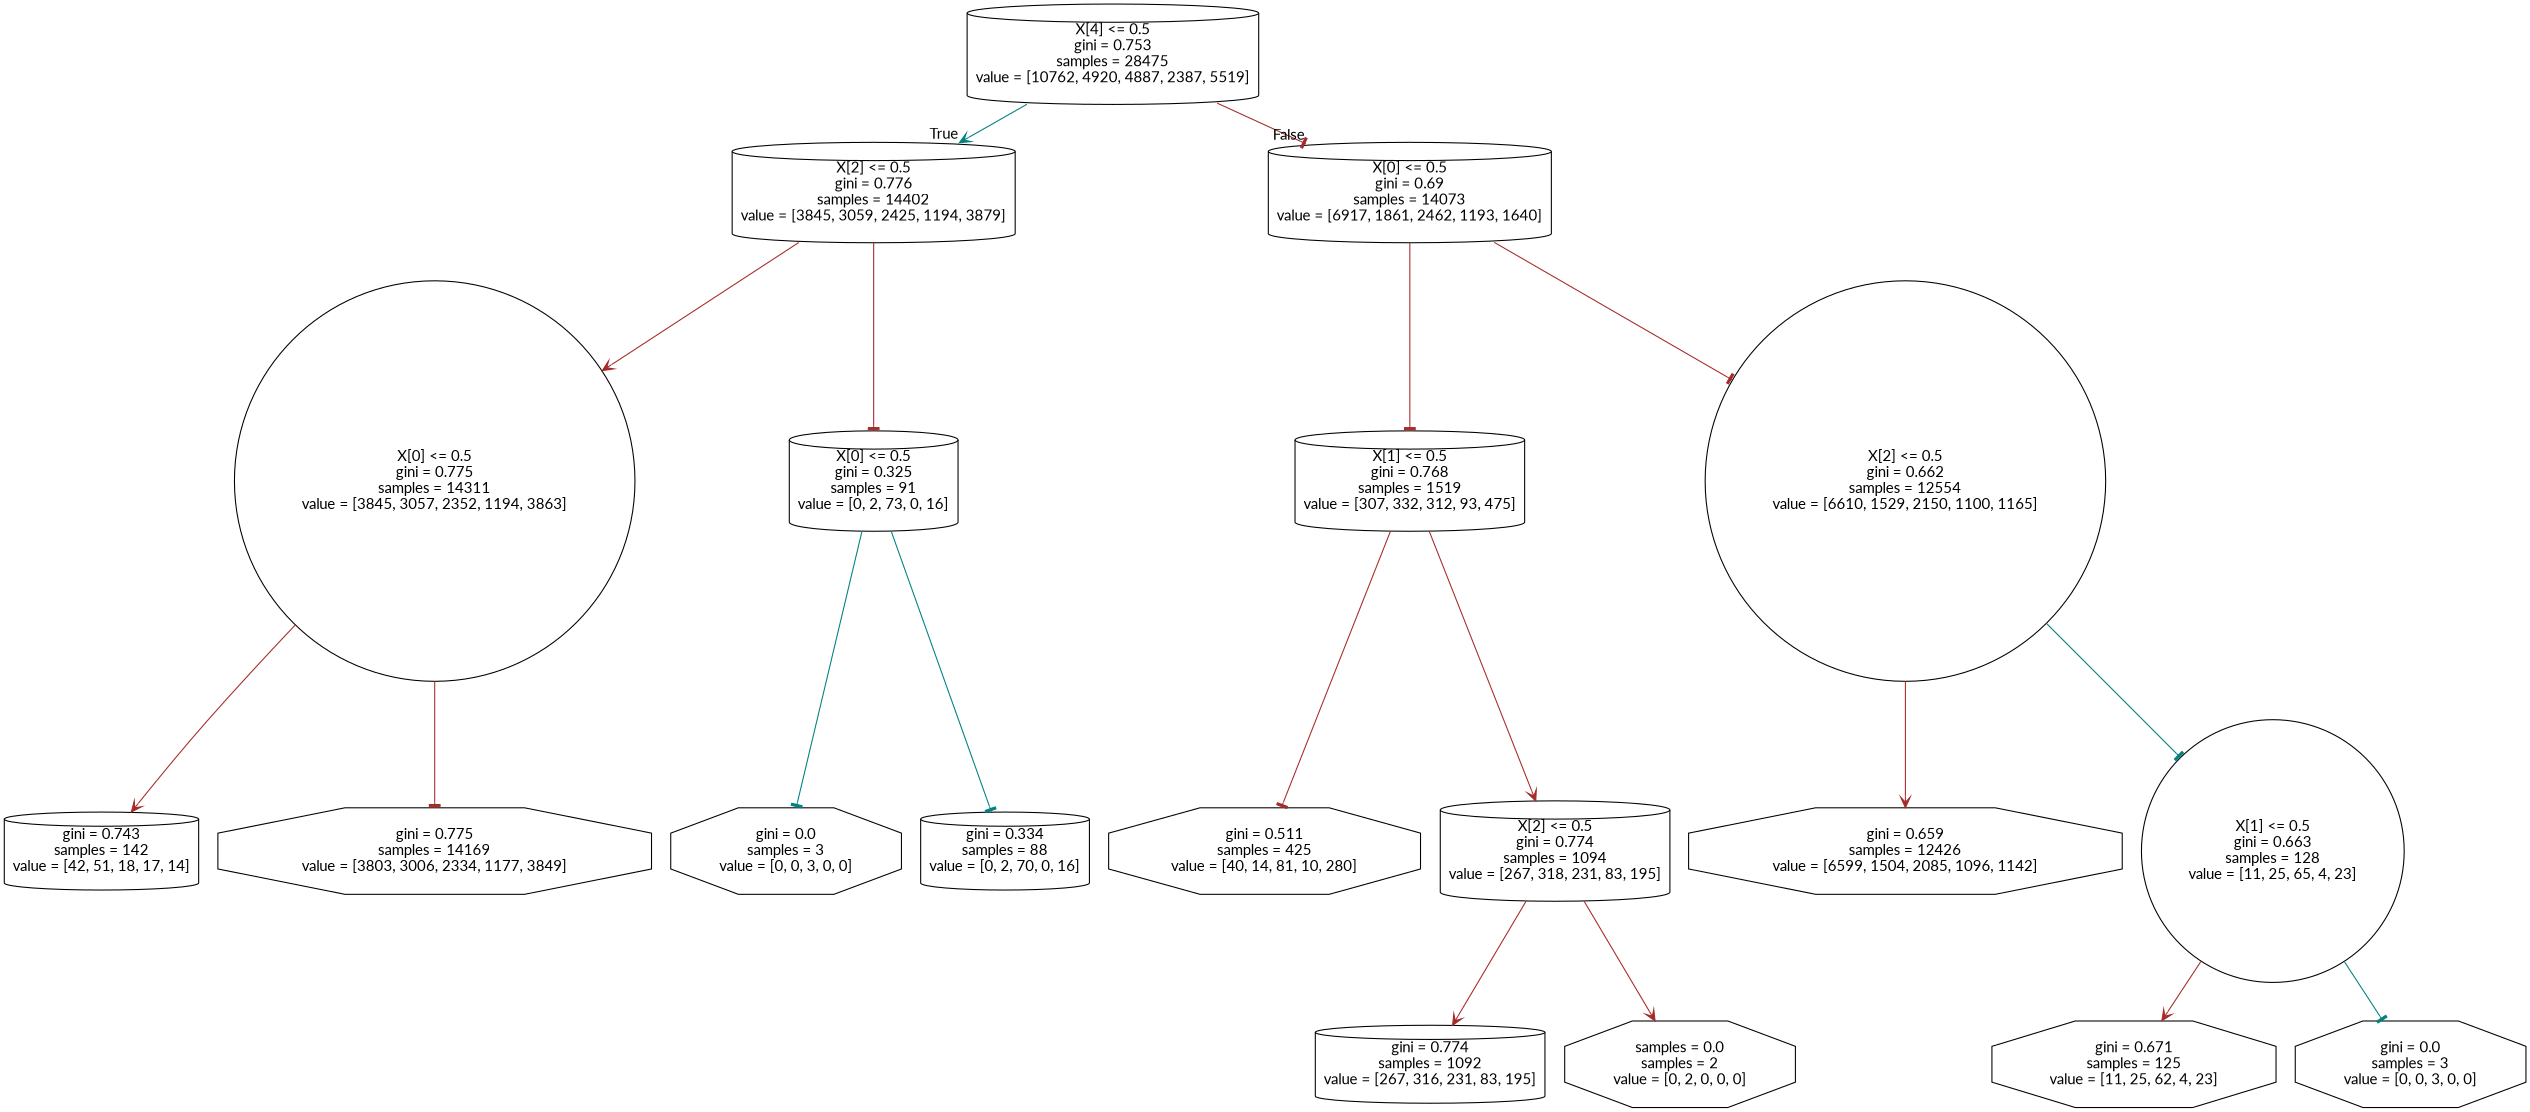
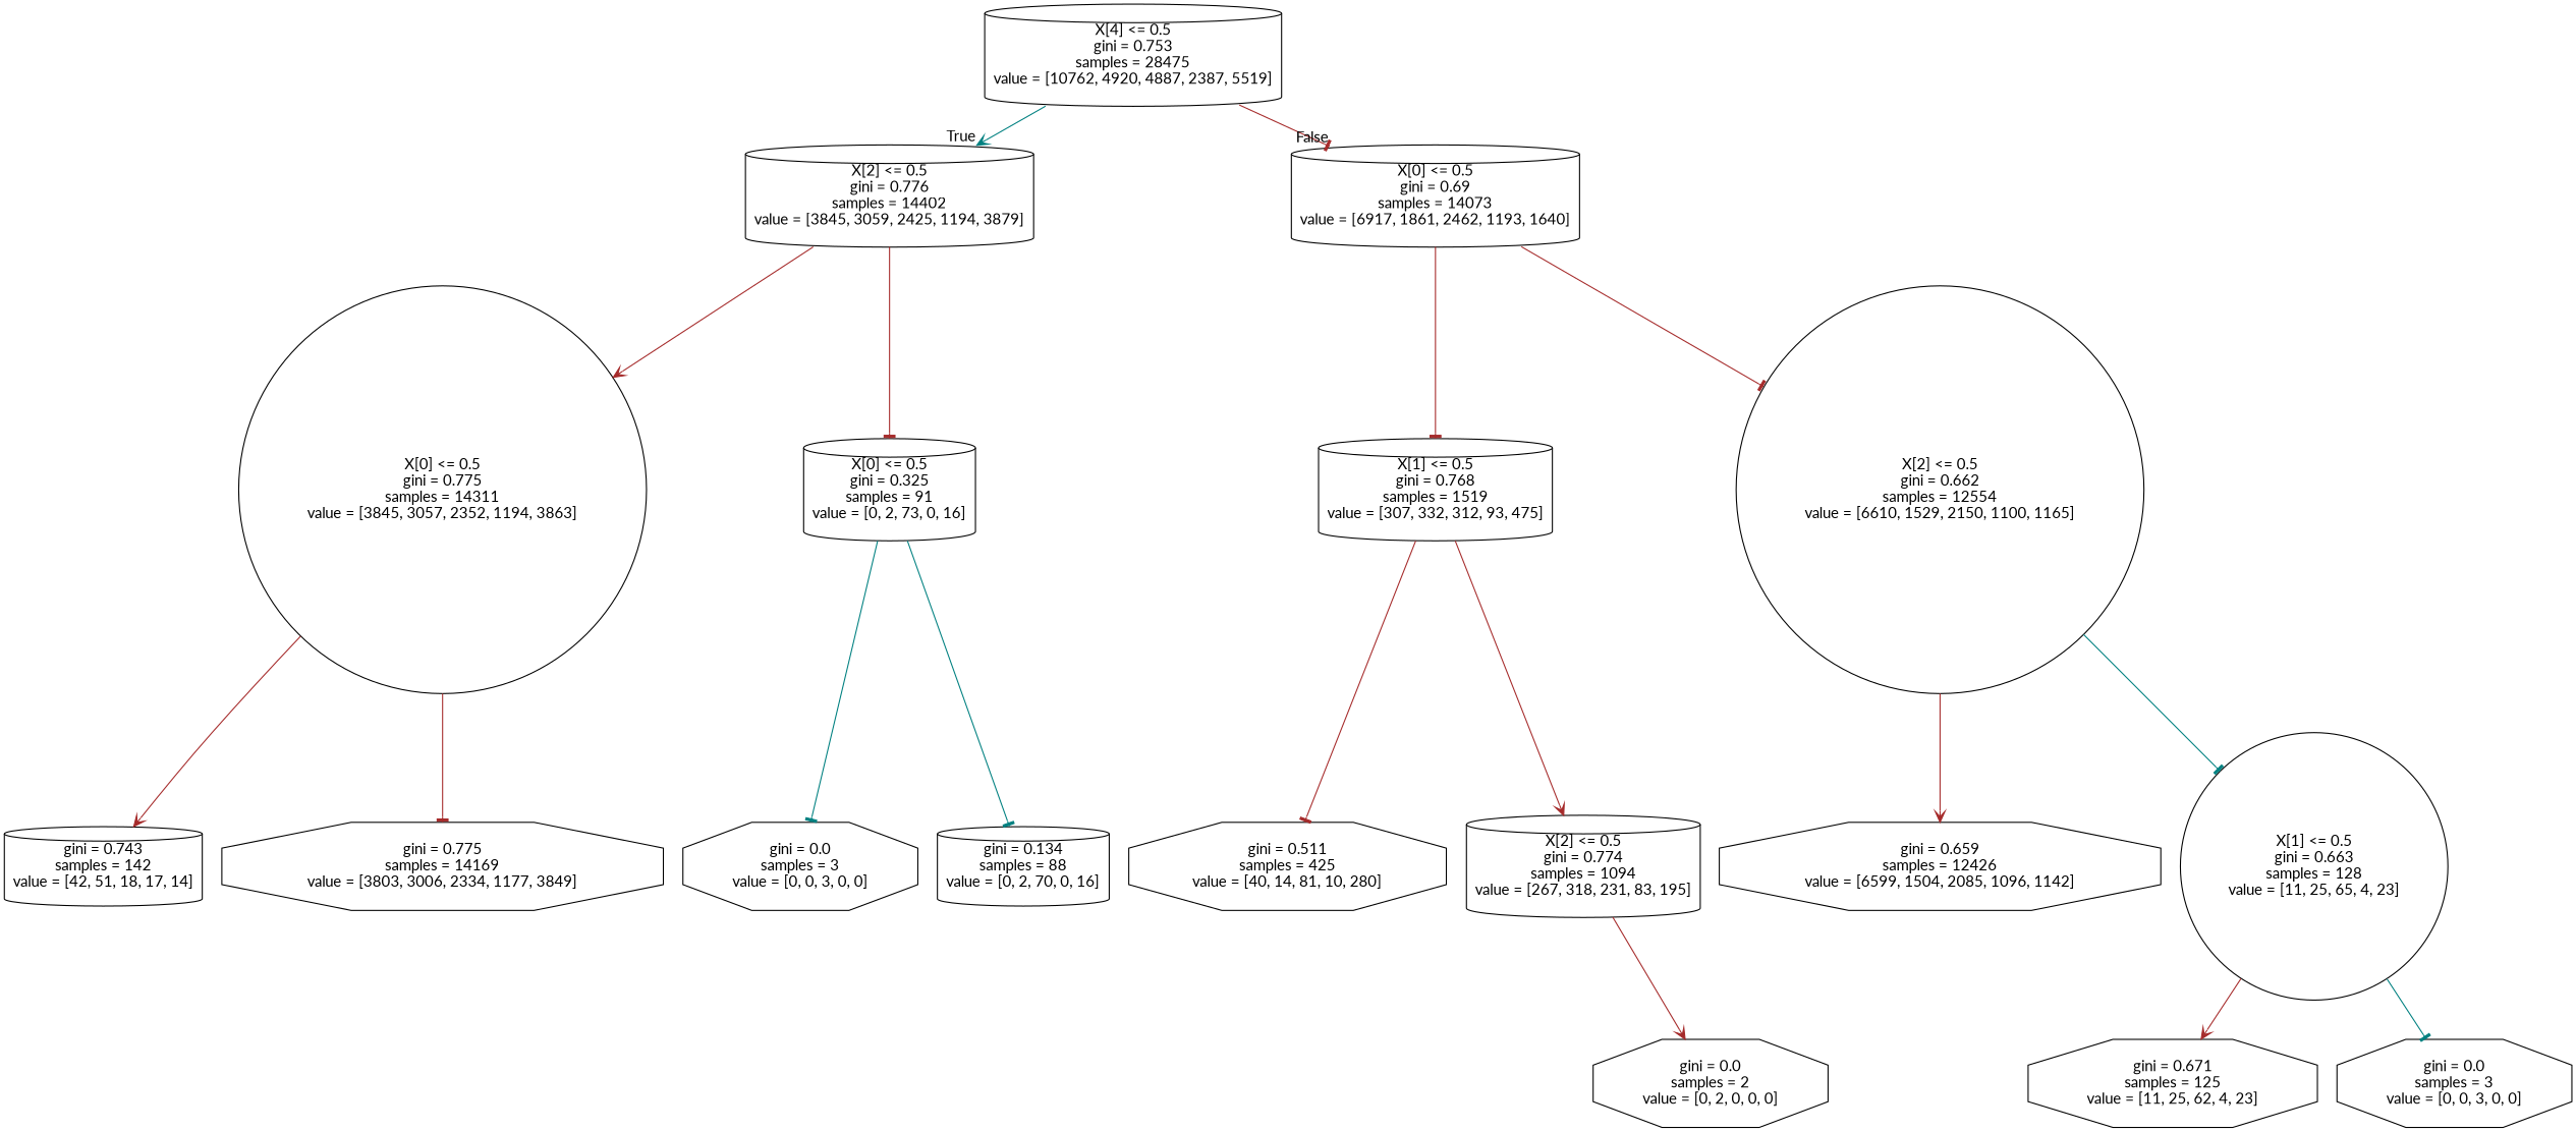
  digraph {
    fontname=Lato
    node [fontname=Lato shape=cylinder]
    edge [arrowhead=tee color=brown fontname=Lato]
    n1 [label="X[4] <= 0.5\ngini = 0.753\nsamples = 28475\nvalue = [10762, 4920, 4887, 2387, 5519]"]
    n2 [label="X[2] <= 0.5\ngini = 0.776\nsamples = 14402\nvalue = [3845, 3059, 2425, 1194, 3879]"]
    n3 [label="X[0] <= 0.5\ngini = 0.69\nsamples = 14073\nvalue = [6917, 1861, 2462, 1193, 1640]"]
    n4 [label="X[0] <= 0.5\ngini = 0.775\nsamples = 14311\nvalue = [3845, 3057, 2352, 1194, 3863]" shape=circle]
    n5 [label="X[0] <= 0.5\ngini = 0.325\nsamples = 91\nvalue = [0, 2, 73, 0, 16]"]
    n6 [label="X[1] <= 0.5\ngini = 0.768\nsamples = 1519\nvalue = [307, 332, 312, 93, 475]"]
    n7 [label="X[2] <= 0.5\ngini = 0.662\nsamples = 12554\nvalue = [6610, 1529, 2150, 1100, 1165]" shape=circle]
    n8 [label="gini = 0.743\nsamples = 142\nvalue = [42, 51, 18, 17, 14]"]
    n9 [label="gini = 0.775\nsamples = 14169\nvalue = [3803, 3006, 2334, 1177, 3849]" shape=octagon]
    n10 [label="gini = 0.0\nsamples = 3\nvalue = [0, 0, 3, 0, 0]" shape=octagon]
-   n11 [label="gini = 0.334\nsamples = 88\nvalue = [0, 2, 70, 0, 16]"]
+   n11 [label="gini = 0.134\nsamples = 88\nvalue = [0, 2, 70, 0, 16]"]
    n12 [label="gini = 0.511\nsamples = 425\nvalue = [40, 14, 81, 10, 280]" shape=octagon]
    n13 [label="X[2] <= 0.5\ngini = 0.774\nsamples = 1094\nvalue = [267, 318, 231, 83, 195]"]
    n14 [label="gini = 0.659\nsamples = 12426\nvalue = [6599, 1504, 2085, 1096, 1142]" shape=octagon]
    n15 [label="X[1] <= 0.5\ngini = 0.663\nsamples = 128\nvalue = [11, 25, 65, 4, 23]" shape=circle]
-   n16 [label="gini = 0.774\nsamples = 1092\nvalue = [267, 316, 231, 83, 195]"]
-   n17 [label="samples = 0.0\nsamples = 2\nvalue = [0, 2, 0, 0, 0]" shape=octagon]
+   n17 [label="gini = 0.0\nsamples = 2\nvalue = [0, 2, 0, 0, 0]" shape=octagon]
    n18 [label="gini = 0.671\nsamples = 125\nvalue = [11, 25, 62, 4, 23]" shape=octagon]
    n19 [label="gini = 0.0\nsamples = 3\nvalue = [0, 0, 3, 0, 0]" shape=octagon]
    n1 -> n2 [arrowhead=vee color=teal headlabel=True labelangle=45 labeldistance=2.5]
    n1 -> n3 [headlabel=False labelangle=-45 labeldistance=2.5]
    n2 -> n4 [arrowhead=vee]
    n2 -> n5
    n3 -> n6
    n3 -> n7
    n4 -> n8 [arrowhead=vee]
    n4 -> n9
    n5 -> n10 [color=teal]
    n5 -> n11 [color=teal]
    n6 -> n12
    n6 -> n13 [arrowhead=vee]
    n7 -> n14 [arrowhead=vee]
    n7 -> n15 [color=teal]
-   n13 -> n16 [arrowhead=vee]
    n13 -> n17 [arrowhead=vee]
    n15 -> n18 [arrowhead=vee]
    n15 -> n19 [color=teal]
  }
